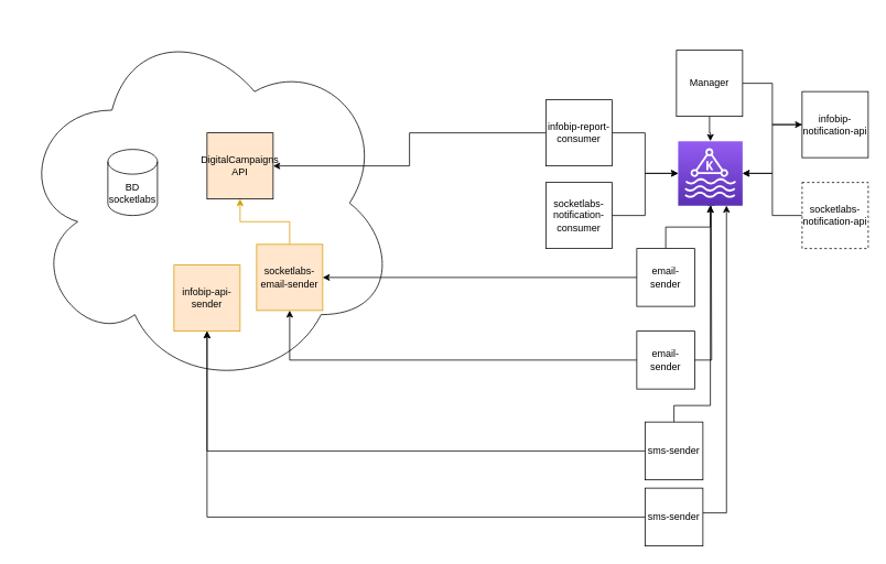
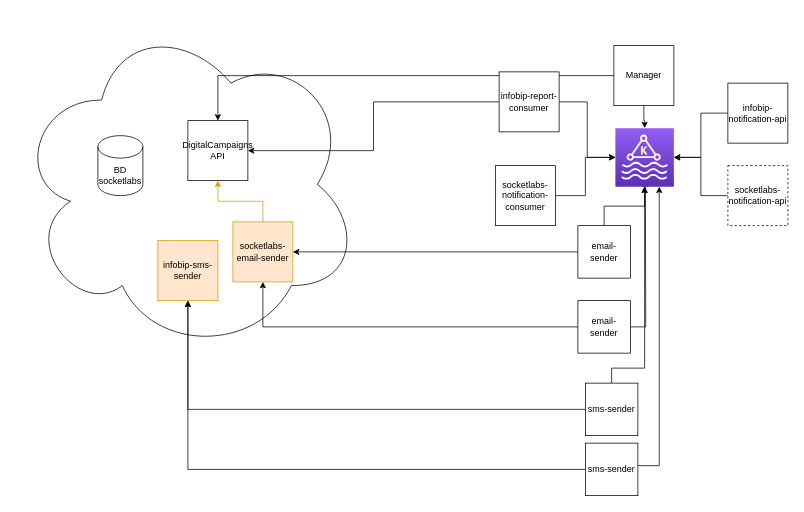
  <mxCell id="0" />
  <mxCell id="1" parent="0" />
  <mxCell id="2" value="" style="ellipse;shape=cloud;whiteSpace=wrap;html=1;" vertex="1" parent="1"><mxGeometry x="20" y="20" width="460" height="450" as="geometry" /></mxCell>
- <mxCell id="3" value="DigitalCampaigns API" style="whiteSpace=wrap;html=1;aspect=fixed;fillColor=#ffe6cc;" vertex="1" parent="1"><mxGeometry x="250" y="160" width="80" height="80" as="geometry" /></mxCell>
- <mxCell id="4" style="edgeStyle=orthogonalEdgeStyle;rounded=0;orthogonalLoop=1;jettySize=auto;html=1;" edge="1" parent="1" source="6" target="30"><mxGeometry relative="1" as="geometry" /></mxCell>
+ <mxCell id="3" value="DigitalCampaigns API" style="whiteSpace=wrap;html=1;aspect=fixed;" vertex="1" parent="1"><mxGeometry x="250" y="160" width="80" height="80" as="geometry" /></mxCell>
+ <mxCell id="4" style="edgeStyle=orthogonalEdgeStyle;rounded=0;orthogonalLoop=1;jettySize=auto;html=1;" edge="1" parent="1" source="6" target="3"><mxGeometry relative="1" as="geometry" /></mxCell>
  <mxCell id="5" value="" style="edgeStyle=orthogonalEdgeStyle;rounded=0;orthogonalLoop=1;jettySize=auto;html=1;" edge="1" parent="1" source="6" target="22"><mxGeometry relative="1" as="geometry" /></mxCell>
  <mxCell id="6" value="Manager&lt;br&gt;" style="whiteSpace=wrap;html=1;aspect=fixed;" vertex="1" parent="1"><mxGeometry x="818" y="60" width="80" height="80" as="geometry" /></mxCell>
  <mxCell id="7" style="edgeStyle=orthogonalEdgeStyle;rounded=0;orthogonalLoop=1;jettySize=auto;html=1;" edge="1" parent="1" source="9" target="22"><mxGeometry relative="1" as="geometry" /></mxCell>
  <mxCell id="8" style="edgeStyle=orthogonalEdgeStyle;rounded=0;orthogonalLoop=1;jettySize=auto;html=1;" edge="1" parent="1" source="9" target="3"><mxGeometry relative="1" as="geometry" /></mxCell>
- <mxCell id="9" value="infobip-report-consumer" style="whiteSpace=wrap;html=1;aspect=fixed;" vertex="1" parent="1"><mxGeometry x="660" y="120" width="80" height="80" as="geometry" /></mxCell>
+ <mxCell id="9" value="infobip-report-consumer" style="whiteSpace=wrap;html=1;aspect=fixed;" vertex="1" parent="1"><mxGeometry x="665" y="95" width="80" height="80" as="geometry" /></mxCell>
  <mxCell id="10" style="edgeStyle=orthogonalEdgeStyle;rounded=0;orthogonalLoop=1;jettySize=auto;html=1;" edge="1" parent="1" source="11" target="22"><mxGeometry relative="1" as="geometry" /></mxCell>
  <mxCell id="11" value="socketlabs-notification-consumer" style="whiteSpace=wrap;html=1;aspect=fixed;" vertex="1" parent="1"><mxGeometry x="660" y="220" width="80" height="80" as="geometry" /></mxCell>
  <mxCell id="12" value="BD socketlabs" style="shape=cylinder3;whiteSpace=wrap;html=1;boundedLbl=1;backgroundOutline=1;size=15;" vertex="1" parent="1"><mxGeometry x="130" y="180" width="60" height="80" as="geometry" /></mxCell>
- <mxCell id="13" value="infobip-api-sender" style="whiteSpace=wrap;html=1;aspect=fixed;fillColor=#ffe6cc;strokeColor=#d79b00;" vertex="1" parent="1"><mxGeometry x="210" y="320" width="80" height="80" as="geometry" /></mxCell>
+ <mxCell id="13" value="infobip-sms-sender" style="whiteSpace=wrap;html=1;aspect=fixed;fillColor=#ffe6cc;strokeColor=#d79b00;" vertex="1" parent="1"><mxGeometry x="210" y="320" width="80" height="80" as="geometry" /></mxCell>
  <mxCell id="14" style="edgeStyle=orthogonalEdgeStyle;rounded=0;orthogonalLoop=1;jettySize=auto;html=1;fillColor=#ffe6cc;strokeColor=#d79b00;" edge="1" parent="1" source="15" target="3"><mxGeometry relative="1" as="geometry" /></mxCell>
  <mxCell id="15" value="socketlabs-email-sender" style="whiteSpace=wrap;html=1;aspect=fixed;fillColor=#ffe6cc;strokeColor=#d79b00;" vertex="1" parent="1"><mxGeometry x="310" y="295" width="80" height="80" as="geometry" /></mxCell>
  <mxCell id="16" style="edgeStyle=orthogonalEdgeStyle;rounded=0;orthogonalLoop=1;jettySize=auto;html=1;" edge="1" parent="1" source="18" target="15"><mxGeometry relative="1" as="geometry" /></mxCell>
  <mxCell id="17" style="edgeStyle=orthogonalEdgeStyle;rounded=0;orthogonalLoop=1;jettySize=auto;html=1;entryX=0.5;entryY=1;entryDx=0;entryDy=0;entryPerimeter=0;" edge="1" parent="1" source="18" target="22"><mxGeometry relative="1" as="geometry" /></mxCell>
  <mxCell id="18" value="email-sender" style="whiteSpace=wrap;html=1;aspect=fixed;" vertex="1" parent="1"><mxGeometry x="770" y="300" width="70" height="70" as="geometry" /></mxCell>
  <mxCell id="19" style="edgeStyle=orthogonalEdgeStyle;rounded=0;orthogonalLoop=1;jettySize=auto;html=1;" edge="1" parent="1" source="21" target="15"><mxGeometry relative="1" as="geometry" /></mxCell>
  <mxCell id="20" style="edgeStyle=orthogonalEdgeStyle;rounded=0;orthogonalLoop=1;jettySize=auto;html=1;" edge="1" parent="1" source="21"><mxGeometry relative="1" as="geometry"><mxPoint x="860" y="240" as="targetPoint" /></mxGeometry></mxCell>
  <mxCell id="21" value="email-sender" style="whiteSpace=wrap;html=1;aspect=fixed;" vertex="1" parent="1"><mxGeometry x="770" y="400" width="70" height="70" as="geometry" /></mxCell>
  <mxCell id="22" value="" style="points=[[0,0,0],[0.25,0,0],[0.5,0,0],[0.75,0,0],[1,0,0],[0,1,0],[0.25,1,0],[0.5,1,0],[0.75,1,0],[1,1,0],[0,0.25,0],[0,0.5,0],[0,0.75,0],[1,0.25,0],[1,0.5,0],[1,0.75,0]];outlineConnect=0;fontColor=#232F3E;gradientColor=#945DF2;gradientDirection=north;fillColor=#5A30B5;strokeColor=#ffffff;dashed=0;verticalLabelPosition=bottom;verticalAlign=top;align=center;html=1;fontSize=12;fontStyle=0;aspect=fixed;shape=mxgraph.aws4.resourceIcon;resIcon=mxgraph.aws4.managed_streaming_for_kafka;" vertex="1" parent="1"><mxGeometry x="820" y="170" width="78" height="78" as="geometry" /></mxCell>
  <mxCell id="23" style="edgeStyle=orthogonalEdgeStyle;rounded=0;orthogonalLoop=1;jettySize=auto;html=1;entryX=0.5;entryY=1;entryDx=0;entryDy=0;entryPerimeter=0;" edge="1" parent="1" source="25" target="22"><mxGeometry relative="1" as="geometry"><Array as="points"><mxPoint x="815" y="490" /><mxPoint x="859" y="490" /></Array></mxGeometry></mxCell>
  <mxCell id="24" style="edgeStyle=orthogonalEdgeStyle;rounded=0;orthogonalLoop=1;jettySize=auto;html=1;" edge="1" parent="1" source="25" target="13"><mxGeometry relative="1" as="geometry" /></mxCell>
  <mxCell id="25" value="sms-sender" style="whiteSpace=wrap;html=1;aspect=fixed;" vertex="1" parent="1"><mxGeometry x="780" y="510" width="70" height="70" as="geometry" /></mxCell>
  <mxCell id="26" style="edgeStyle=orthogonalEdgeStyle;rounded=0;orthogonalLoop=1;jettySize=auto;html=1;entryX=0.75;entryY=1;entryDx=0;entryDy=0;entryPerimeter=0;" edge="1" parent="1" source="28" target="22"><mxGeometry relative="1" as="geometry"><Array as="points"><mxPoint x="879" y="620" /></Array></mxGeometry></mxCell>
  <mxCell id="27" style="edgeStyle=orthogonalEdgeStyle;rounded=0;orthogonalLoop=1;jettySize=auto;html=1;" edge="1" parent="1" source="28" target="13"><mxGeometry relative="1" as="geometry" /></mxCell>
  <mxCell id="28" value="sms-sender" style="whiteSpace=wrap;html=1;aspect=fixed;" vertex="1" parent="1"><mxGeometry x="780" y="590" width="70" height="70" as="geometry" /></mxCell>
  <mxCell id="29" style="edgeStyle=orthogonalEdgeStyle;rounded=0;orthogonalLoop=1;jettySize=auto;html=1;" edge="1" parent="1" source="30" target="22"><mxGeometry relative="1" as="geometry" /></mxCell>
  <mxCell id="30" value="infobip-notification-api" style="whiteSpace=wrap;html=1;aspect=fixed;" vertex="1" parent="1"><mxGeometry x="970" y="110" width="80" height="80" as="geometry" /></mxCell>
  <mxCell id="31" style="edgeStyle=orthogonalEdgeStyle;rounded=0;orthogonalLoop=1;jettySize=auto;html=1;" edge="1" parent="1" source="32" target="22"><mxGeometry relative="1" as="geometry" /></mxCell>
  <mxCell id="32" value="socketlabs-notification-api" style="whiteSpace=wrap;html=1;aspect=fixed;dashed=1;" vertex="1" parent="1"><mxGeometry x="970" y="220" width="80" height="80" as="geometry" /></mxCell>
